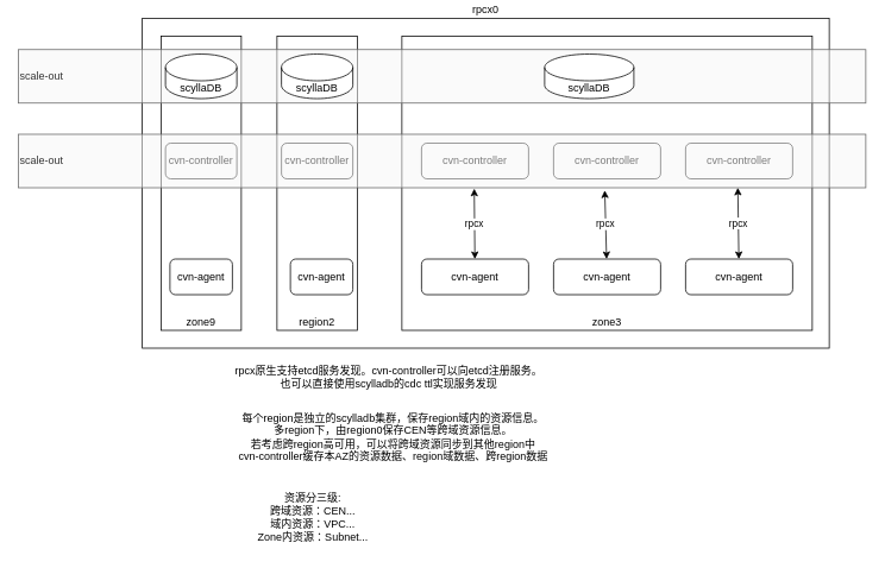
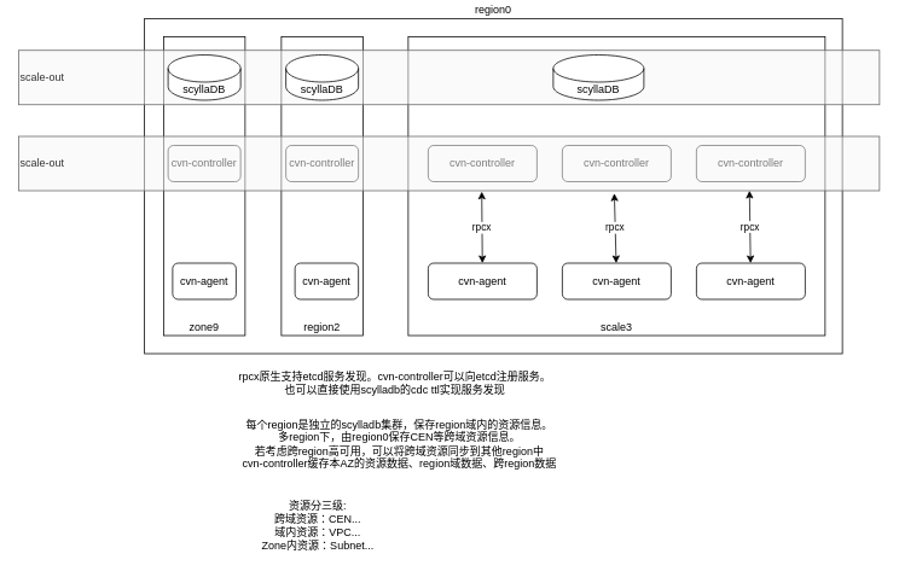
  <mxCell id="0" />
  <mxCell id="1" parent="0" />
- <mxCell id="2" value="rpcx0" style="rounded=0;whiteSpace=wrap;html=1;labelPosition=center;verticalLabelPosition=top;align=center;verticalAlign=bottom;" vertex="1" parent="1"><mxGeometry x="159" y="20" width="770" height="370" as="geometry" /></mxCell>
- <mxCell id="3" value="zone3" style="rounded=0;whiteSpace=wrap;html=1;verticalAlign=bottom;" vertex="1" parent="1"><mxGeometry x="450" y="40" width="460" height="330" as="geometry" /></mxCell>
+ <mxCell id="2" value="region0" style="rounded=0;whiteSpace=wrap;html=1;labelPosition=center;verticalLabelPosition=top;align=center;verticalAlign=bottom;" vertex="1" parent="1"><mxGeometry x="159" y="20" width="770" height="370" as="geometry" /></mxCell>
+ <mxCell id="3" value="scale3" style="rounded=0;whiteSpace=wrap;html=1;verticalAlign=bottom;" vertex="1" parent="1"><mxGeometry x="450" y="40" width="460" height="330" as="geometry" /></mxCell>
  <mxCell id="4" value="zone9" style="rounded=0;whiteSpace=wrap;html=1;verticalAlign=bottom;" vertex="1" parent="1"><mxGeometry x="180" y="40" width="90" height="330" as="geometry" /></mxCell>
  <mxCell id="5" value="region2" style="rounded=0;whiteSpace=wrap;html=1;verticalAlign=bottom;" vertex="1" parent="1"><mxGeometry x="310" y="40" width="90" height="330" as="geometry" /></mxCell>
  <mxCell id="6" value="cvn-controller" style="rounded=1;whiteSpace=wrap;html=1;" vertex="1" parent="1"><mxGeometry x="472" y="160" width="120" height="40" as="geometry" /></mxCell>
  <mxCell id="7" value="cvn-controller" style="rounded=1;whiteSpace=wrap;html=1;" vertex="1" parent="1"><mxGeometry x="620" y="160" width="120" height="40" as="geometry" /></mxCell>
  <mxCell id="8" value="cvn-controller" style="rounded=1;whiteSpace=wrap;html=1;" vertex="1" parent="1"><mxGeometry x="768" y="160" width="120" height="40" as="geometry" /></mxCell>
  <mxCell id="9" value="cvn-controller" style="rounded=1;whiteSpace=wrap;html=1;" vertex="1" parent="1"><mxGeometry x="315" y="160" width="80" height="40" as="geometry" /></mxCell>
  <mxCell id="10" value="cvn-controller" style="rounded=1;whiteSpace=wrap;html=1;" vertex="1" parent="1"><mxGeometry x="185" y="160" width="80" height="40" as="geometry" /></mxCell>
  <mxCell id="11" value="cvn-agent" style="rounded=1;whiteSpace=wrap;html=1;" vertex="1" parent="1"><mxGeometry x="472" y="290" width="120" height="40" as="geometry" /></mxCell>
  <mxCell id="12" value="cvn-agent" style="rounded=1;whiteSpace=wrap;html=1;" vertex="1" parent="1"><mxGeometry x="620" y="290" width="120" height="40" as="geometry" /></mxCell>
  <mxCell id="13" value="cvn-agent" style="rounded=1;whiteSpace=wrap;html=1;" vertex="1" parent="1"><mxGeometry x="768" y="290" width="120" height="40" as="geometry" /></mxCell>
  <mxCell id="14" value="scale-out" style="rounded=0;whiteSpace=wrap;html=1;fillColor=#f5f5f5;fontColor=#333333;strokeColor=#666666;fillOpacity=50;align=left;" vertex="1" parent="1"><mxGeometry x="20" y="55" width="950" height="60" as="geometry" /></mxCell>
  <mxCell id="15" value="scale-out" style="rounded=0;whiteSpace=wrap;html=1;fillColor=#f5f5f5;fontColor=#333333;strokeColor=#666666;fillOpacity=50;align=left;" vertex="1" parent="1"><mxGeometry x="20" y="150" width="950" height="60" as="geometry" /></mxCell>
  <mxCell id="16" value="cvn-agent" style="rounded=1;whiteSpace=wrap;html=1;" vertex="1" parent="1"><mxGeometry x="190" y="290" width="70" height="40" as="geometry" /></mxCell>
  <mxCell id="17" value="cvn-agent" style="rounded=1;whiteSpace=wrap;html=1;" vertex="1" parent="1"><mxGeometry x="325" y="290" width="70" height="40" as="geometry" /></mxCell>
  <mxCell id="18" value="rpcx" style="endArrow=classic;startArrow=classic;html=1;rounded=0;entryX=0.538;entryY=1.017;entryDx=0;entryDy=0;entryPerimeter=0;" edge="1" parent="1" source="11" target="15"><mxGeometry width="50" height="50" relative="1" as="geometry"><mxPoint x="500" y="274" as="sourcePoint" /><mxPoint x="504" y="210" as="targetPoint" /></mxGeometry></mxCell>
  <mxCell id="19" value="rpcx" style="endArrow=classic;startArrow=classic;html=1;rounded=0;entryX=0.692;entryY=1.05;entryDx=0;entryDy=0;entryPerimeter=0;" edge="1" parent="1" source="12" target="15"><mxGeometry width="50" height="50" relative="1" as="geometry"><mxPoint x="542" y="300" as="sourcePoint" /><mxPoint x="541" y="221" as="targetPoint" /></mxGeometry></mxCell>
  <mxCell id="20" value="rpcx" style="endArrow=classic;startArrow=classic;html=1;rounded=0;entryX=0.849;entryY=1;entryDx=0;entryDy=0;entryPerimeter=0;" edge="1" parent="1" source="13" target="15"><mxGeometry width="50" height="50" relative="1" as="geometry"><mxPoint x="552" y="310" as="sourcePoint" /><mxPoint x="551" y="231" as="targetPoint" /></mxGeometry></mxCell>
  <mxCell id="21" value="rpcx原生支持etcd服务发现。cvn-controller可以向etcd注册服务。&lt;br&gt;也可以直接使用scylladb的cdc ttl实现服务发现" style="text;html=1;align=center;verticalAlign=middle;resizable=0;points=[];autosize=1;strokeColor=none;fillColor=none;" vertex="1" parent="1"><mxGeometry x="250" y="403" width="370" height="40" as="geometry" /></mxCell>
  <mxCell id="22" value="每个region是独立的scylladb集群，保存region域内的资源信息。&lt;br&gt;多region下，由region0保存CEN等跨域资源信息。&lt;br&gt;若考虑跨region高可用，可以将跨域资源同步到其他region中&lt;br&gt;cvn-controller缓存本AZ的资源数据、region域数据、跨region数据" style="text;html=1;align=center;verticalAlign=middle;resizable=0;points=[];autosize=1;strokeColor=none;fillColor=none;" vertex="1" parent="1"><mxGeometry x="255" y="455" width="370" height="70" as="geometry" /></mxCell>
  <mxCell id="23" value="scyllaDB" style="shape=cylinder3;whiteSpace=wrap;html=1;boundedLbl=1;backgroundOutline=1;size=15;" vertex="1" parent="1"><mxGeometry x="610" y="60" width="100" height="50" as="geometry" /></mxCell>
  <mxCell id="24" value="scyllaDB" style="shape=cylinder3;whiteSpace=wrap;html=1;boundedLbl=1;backgroundOutline=1;size=15;" vertex="1" parent="1"><mxGeometry x="315" y="60" width="80" height="50" as="geometry" /></mxCell>
  <mxCell id="25" value="scyllaDB" style="shape=cylinder3;whiteSpace=wrap;html=1;boundedLbl=1;backgroundOutline=1;size=15;" vertex="1" parent="1"><mxGeometry x="185" y="60" width="80" height="50" as="geometry" /></mxCell>
  <mxCell id="26" value="资源分三级:&lt;br&gt;跨域资源：CEN...&lt;br&gt;域内资源：VPC...&lt;br&gt;Zone内资源：Subnet..." style="text;html=1;align=center;verticalAlign=middle;resizable=0;points=[];autosize=1;strokeColor=none;fillColor=none;" vertex="1" parent="1"><mxGeometry x="275" y="545" width="150" height="70" as="geometry" /></mxCell>
